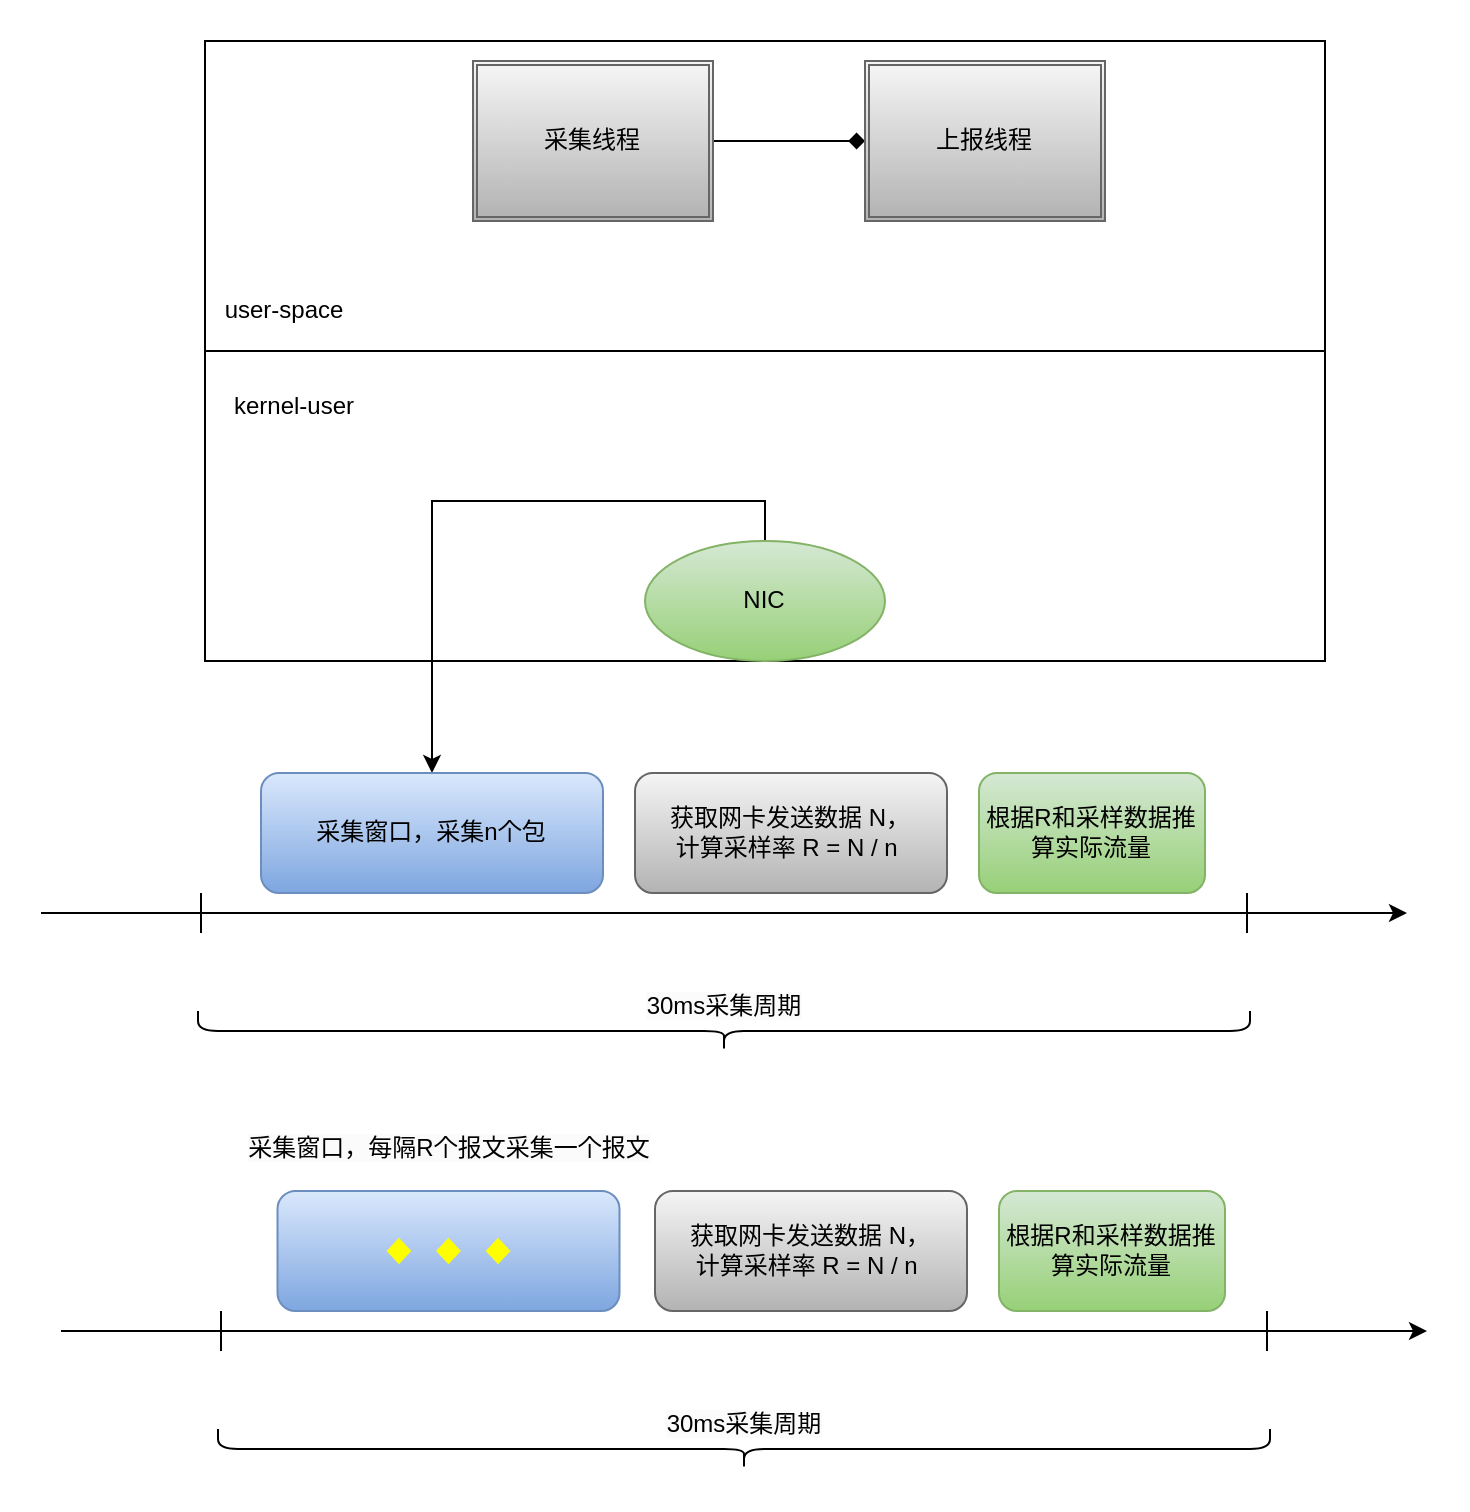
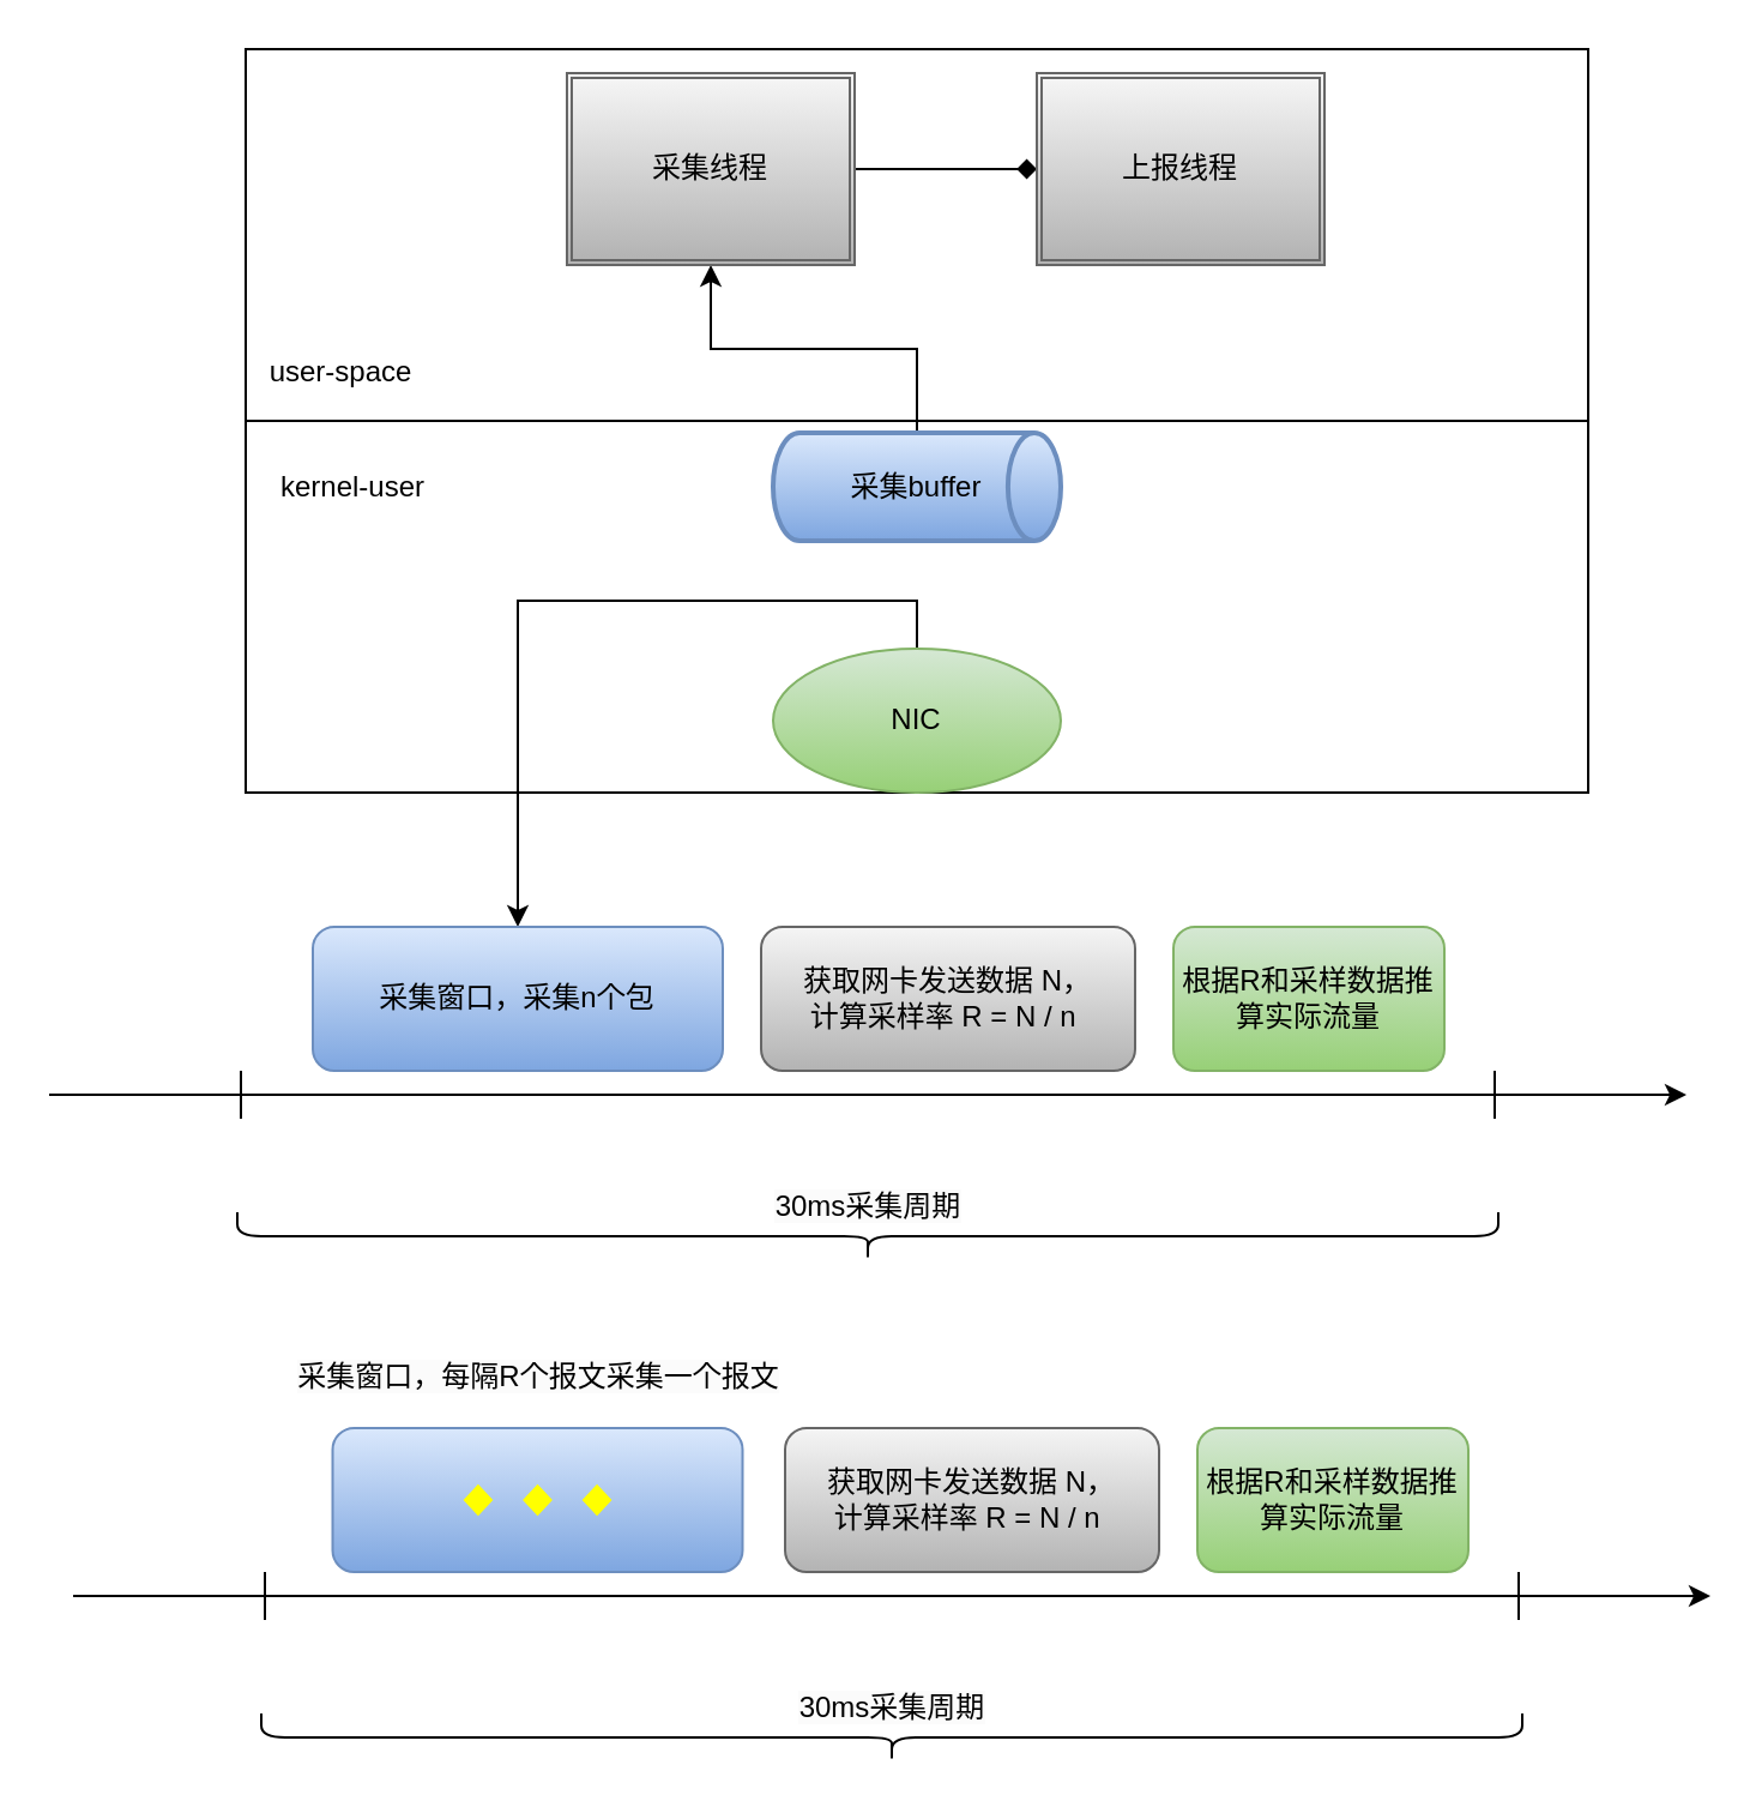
  <mxCell id="0" />
  <mxCell id="1" parent="0" />
  <mxCell id="2" value="" style="rounded=0;whiteSpace=wrap;html=1;labelBackgroundColor=none;" vertex="1" parent="1"><mxGeometry x="102" y="20" width="560" height="310" as="geometry" /></mxCell>
  <mxCell id="3" value="" style="endArrow=none;html=1;rounded=0;entryX=1;entryY=0.5;entryDx=0;entryDy=0;exitX=0;exitY=0.5;exitDx=0;exitDy=0;labelBackgroundColor=none;fontColor=default;" edge="1" parent="1" source="2" target="2"><mxGeometry width="50" height="50" relative="1" as="geometry"><mxPoint x="182" y="270" as="sourcePoint" /><mxPoint x="232" y="220" as="targetPoint" /></mxGeometry></mxCell>
  <mxCell id="4" style="edgeStyle=orthogonalEdgeStyle;rounded=0;orthogonalLoop=1;jettySize=auto;html=1;exitX=0.5;exitY=0;exitDx=0;exitDy=0;" edge="1" parent="1" source="5" target="17"><mxGeometry relative="1" as="geometry" /></mxCell>
  <mxCell id="5" value="NIC" style="ellipse;whiteSpace=wrap;html=1;labelBackgroundColor=none;fillColor=#d5e8d4;gradientColor=#97d077;strokeColor=#82b366;" vertex="1" parent="1"><mxGeometry x="322" y="270" width="120" height="60" as="geometry" /></mxCell>
  <mxCell id="6" value="kernel-user" style="text;html=1;strokeColor=none;fillColor=none;align=center;verticalAlign=middle;whiteSpace=wrap;rounded=0;labelBackgroundColor=none;" vertex="1" parent="1"><mxGeometry x="102" y="187.5" width="90" height="30" as="geometry" /></mxCell>
  <mxCell id="7" value="user-space" style="text;html=1;strokeColor=none;fillColor=none;align=center;verticalAlign=middle;whiteSpace=wrap;rounded=0;labelBackgroundColor=none;" vertex="1" parent="1"><mxGeometry x="102" y="140" width="80" height="30" as="geometry" /></mxCell>
+ <mxCell id="8" value="" style="edgeStyle=orthogonalEdgeStyle;rounded=0;orthogonalLoop=1;jettySize=auto;html=1;" edge="1" parent="1" source="9" target="11"><mxGeometry relative="1" as="geometry" /></mxCell>
+ <mxCell id="9" value="采集buffer" style="strokeWidth=2;html=1;shape=mxgraph.flowchart.direct_data;whiteSpace=wrap;fillColor=#dae8fc;gradientColor=#7ea6e0;strokeColor=#6c8ebf;" vertex="1" parent="1"><mxGeometry x="322" y="180" width="120" height="45" as="geometry" /></mxCell>
  <mxCell id="10" value="" style="edgeStyle=orthogonalEdgeStyle;rounded=0;orthogonalLoop=1;jettySize=auto;html=1;endArrow=diamond;" edge="1" parent="1" source="11" target="12"><mxGeometry relative="1" as="geometry" /></mxCell>
  <mxCell id="11" value="采集线程" style="shape=ext;double=1;rounded=0;whiteSpace=wrap;html=1;fillColor=#f5f5f5;gradientColor=#b3b3b3;strokeColor=#666666;" vertex="1" parent="1"><mxGeometry x="236" y="30" width="120" height="80" as="geometry" /></mxCell>
  <mxCell id="12" value="上报线程" style="shape=ext;double=1;rounded=0;whiteSpace=wrap;html=1;fillColor=#f5f5f5;gradientColor=#b3b3b3;strokeColor=#666666;" vertex="1" parent="1"><mxGeometry x="432" y="30" width="120" height="80" as="geometry" /></mxCell>
  <mxCell id="13" value="" style="edgeStyle=orthogonalEdgeStyle;rounded=0;orthogonalLoop=1;jettySize=auto;html=1;endArrow=none;endFill=0;" edge="1" parent="1" source="15"><mxGeometry relative="1" as="geometry"><mxPoint x="20" y="456" as="targetPoint" /></mxGeometry></mxCell>
  <mxCell id="14" value="" style="edgeStyle=orthogonalEdgeStyle;rounded=0;orthogonalLoop=1;jettySize=auto;html=1;" edge="1" parent="1" source="15"><mxGeometry relative="1" as="geometry"><mxPoint x="703" y="456" as="targetPoint" /></mxGeometry></mxCell>
  <mxCell id="15" value="" style="shape=crossbar;whiteSpace=wrap;html=1;rounded=1;" vertex="1" parent="1"><mxGeometry x="100" y="446" width="523" height="20" as="geometry" /></mxCell>
  <mxCell id="16" value="&lt;br&gt;&lt;span style=&quot;color: rgb(0, 0, 0); font-family: Helvetica; font-size: 12px; font-style: normal; font-variant-ligatures: normal; font-variant-caps: normal; font-weight: 400; letter-spacing: normal; orphans: 2; text-indent: 0px; text-transform: none; widows: 2; word-spacing: 0px; -webkit-text-stroke-width: 0px; background-color: rgb(251, 251, 251); text-decoration-thickness: initial; text-decoration-style: initial; text-decoration-color: initial; float: none; display: inline !important;&quot;&gt;30ms采集周期&lt;/span&gt;&lt;br&gt;" style="shape=curlyBracket;whiteSpace=wrap;html=1;rounded=1;flipH=1;labelPosition=center;verticalLabelPosition=top;align=center;verticalAlign=middle;direction=north;horizontal=1;" vertex="1" parent="1"><mxGeometry x="98.5" y="505" width="526" height="20" as="geometry" /></mxCell>
  <mxCell id="17" value="采集窗口，采集n个包" style="rounded=1;whiteSpace=wrap;html=1;fillColor=#dae8fc;gradientColor=#7ea6e0;strokeColor=#6c8ebf;" vertex="1" parent="1"><mxGeometry x="130" y="386" width="171" height="60" as="geometry" /></mxCell>
  <mxCell id="18" value="获取网卡发送数据 N，&lt;br&gt;计算采样率 R = N / n&amp;nbsp;" style="rounded=1;whiteSpace=wrap;html=1;fillColor=#f5f5f5;gradientColor=#b3b3b3;strokeColor=#666666;" vertex="1" parent="1"><mxGeometry x="317" y="386" width="156" height="60" as="geometry" /></mxCell>
  <mxCell id="19" value="根据R和采样数据推算实际流量" style="rounded=1;whiteSpace=wrap;html=1;fillColor=#d5e8d4;gradientColor=#97d077;strokeColor=#82b366;" vertex="1" parent="1"><mxGeometry x="489" y="386" width="113" height="60" as="geometry" /></mxCell>
  <mxCell id="20" value="" style="edgeStyle=orthogonalEdgeStyle;rounded=0;orthogonalLoop=1;jettySize=auto;html=1;endArrow=none;endFill=0;" edge="1" parent="1" source="22"><mxGeometry relative="1" as="geometry"><mxPoint x="30" y="665" as="targetPoint" /></mxGeometry></mxCell>
  <mxCell id="21" value="" style="edgeStyle=orthogonalEdgeStyle;rounded=0;orthogonalLoop=1;jettySize=auto;html=1;" edge="1" parent="1" source="22"><mxGeometry relative="1" as="geometry"><mxPoint x="713" y="665" as="targetPoint" /></mxGeometry></mxCell>
  <mxCell id="22" value="" style="shape=crossbar;whiteSpace=wrap;html=1;rounded=1;" vertex="1" parent="1"><mxGeometry x="110" y="655" width="523" height="20" as="geometry" /></mxCell>
  <mxCell id="23" value="&lt;br&gt;&lt;span style=&quot;color: rgb(0, 0, 0); font-family: Helvetica; font-size: 12px; font-style: normal; font-variant-ligatures: normal; font-variant-caps: normal; font-weight: 400; letter-spacing: normal; orphans: 2; text-indent: 0px; text-transform: none; widows: 2; word-spacing: 0px; -webkit-text-stroke-width: 0px; background-color: rgb(251, 251, 251); text-decoration-thickness: initial; text-decoration-style: initial; text-decoration-color: initial; float: none; display: inline !important;&quot;&gt;30ms采集周期&lt;/span&gt;&lt;br&gt;" style="shape=curlyBracket;whiteSpace=wrap;html=1;rounded=1;flipH=1;labelPosition=center;verticalLabelPosition=top;align=center;verticalAlign=middle;direction=north;horizontal=1;" vertex="1" parent="1"><mxGeometry x="108.5" y="714" width="526" height="20" as="geometry" /></mxCell>
  <mxCell id="24" value="获取网卡发送数据 N，&lt;br&gt;计算采样率 R = N / n&amp;nbsp;" style="rounded=1;whiteSpace=wrap;html=1;fillColor=#f5f5f5;gradientColor=#b3b3b3;strokeColor=#666666;" vertex="1" parent="1"><mxGeometry x="327" y="595" width="156" height="60" as="geometry" /></mxCell>
  <mxCell id="25" value="根据R和采样数据推算实际流量" style="rounded=1;whiteSpace=wrap;html=1;fillColor=#d5e8d4;gradientColor=#97d077;strokeColor=#82b366;" vertex="1" parent="1"><mxGeometry x="499" y="595" width="113" height="60" as="geometry" /></mxCell>
  <mxCell id="26" value="" style="rounded=1;whiteSpace=wrap;html=1;fillColor=#dae8fc;gradientColor=#7ea6e0;strokeColor=#6c8ebf;" vertex="1" parent="1"><mxGeometry x="138.25" y="595" width="171" height="60" as="geometry" /></mxCell>
  <mxCell id="27" value="&#10;&lt;span style=&quot;color: rgb(0, 0, 0); font-family: Helvetica; font-size: 12px; font-style: normal; font-variant-ligatures: normal; font-variant-caps: normal; font-weight: 400; letter-spacing: normal; orphans: 2; text-align: center; text-indent: 0px; text-transform: none; widows: 2; word-spacing: 0px; -webkit-text-stroke-width: 0px; background-color: rgb(251, 251, 251); text-decoration-thickness: initial; text-decoration-style: initial; text-decoration-color: initial; float: none; display: inline !important;&quot;&gt;采集窗口，每隔R个报文采集一个报文&lt;/span&gt;&#10;&#10;" style="verticalLabelPosition=top;verticalAlign=top;html=1;shape=mxgraph.flowchart.parallel_mode;pointerEvents=1;fillColor=#dae8fc;gradientColor=#7ea6e0;strokeColor=none;labelPosition=center;align=center;" vertex="1" parent="1"><mxGeometry x="165.5" y="598.5" width="116.5" height="53" as="geometry" /></mxCell>
